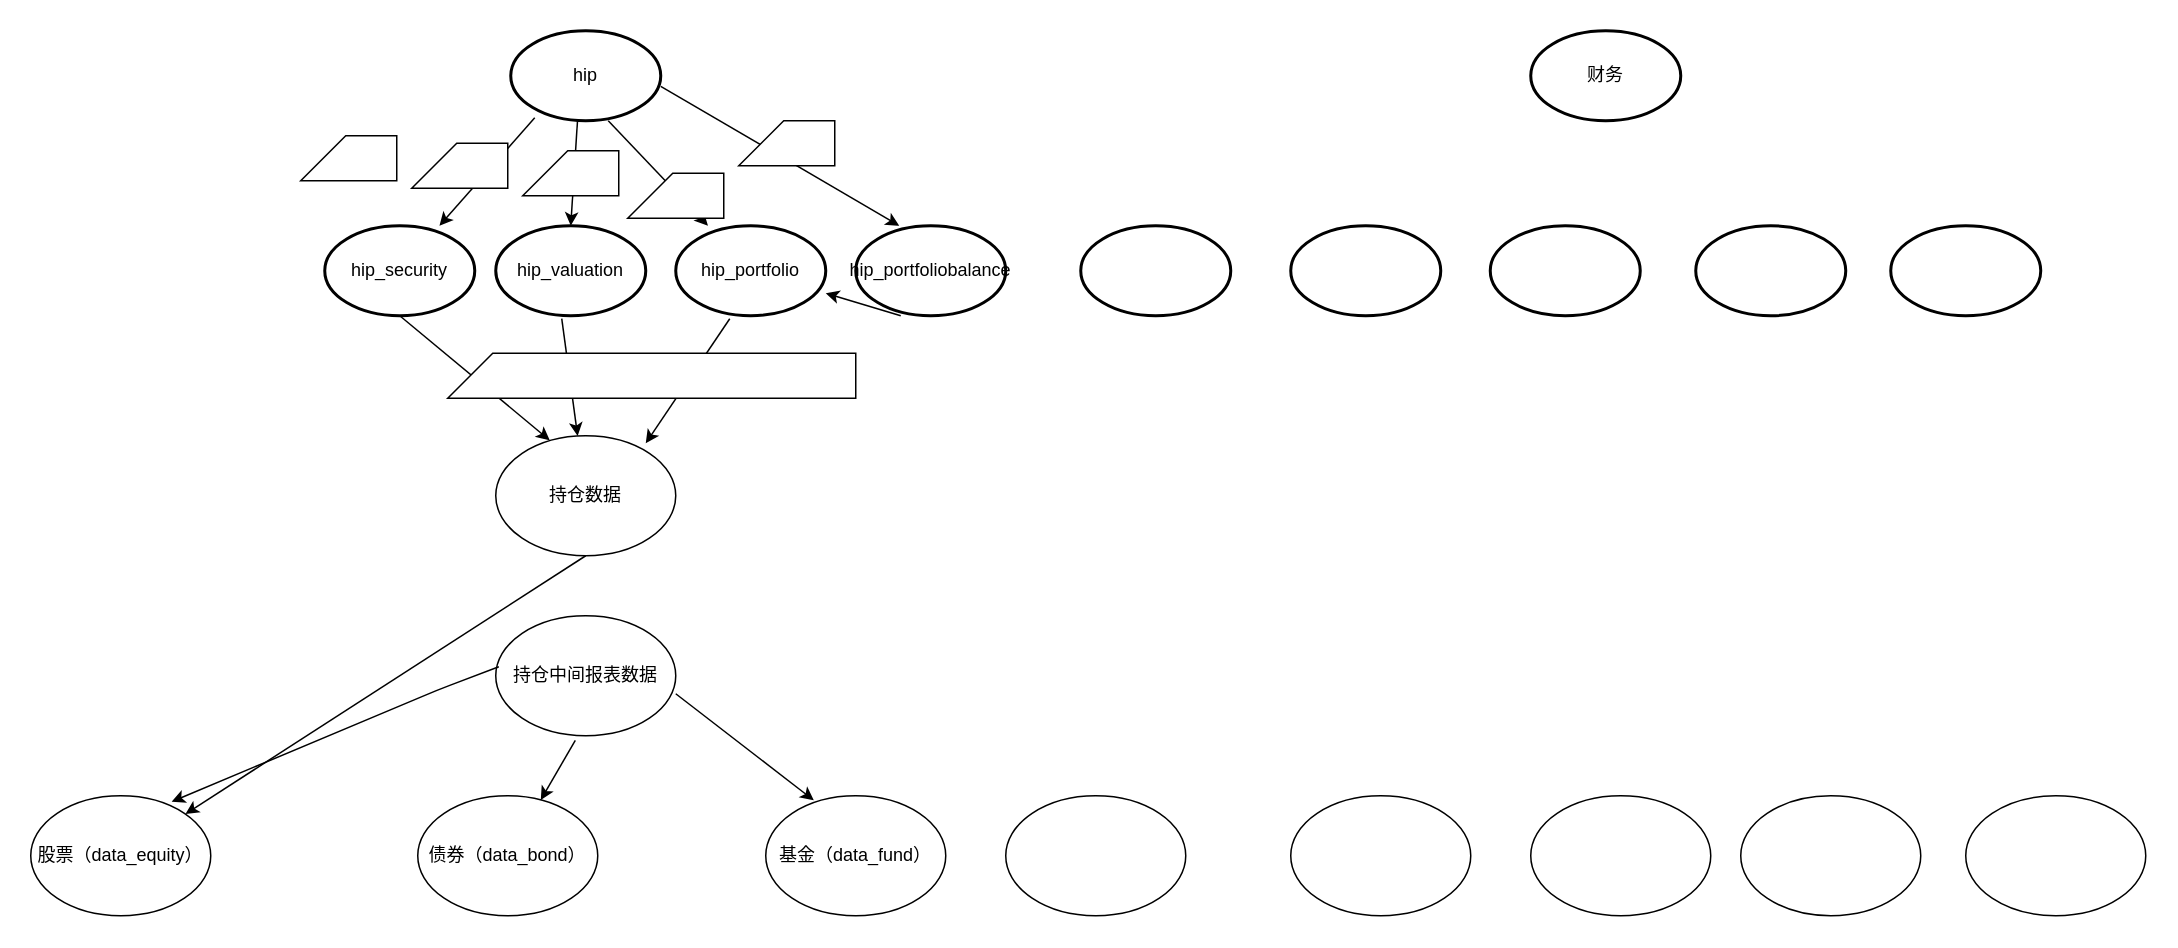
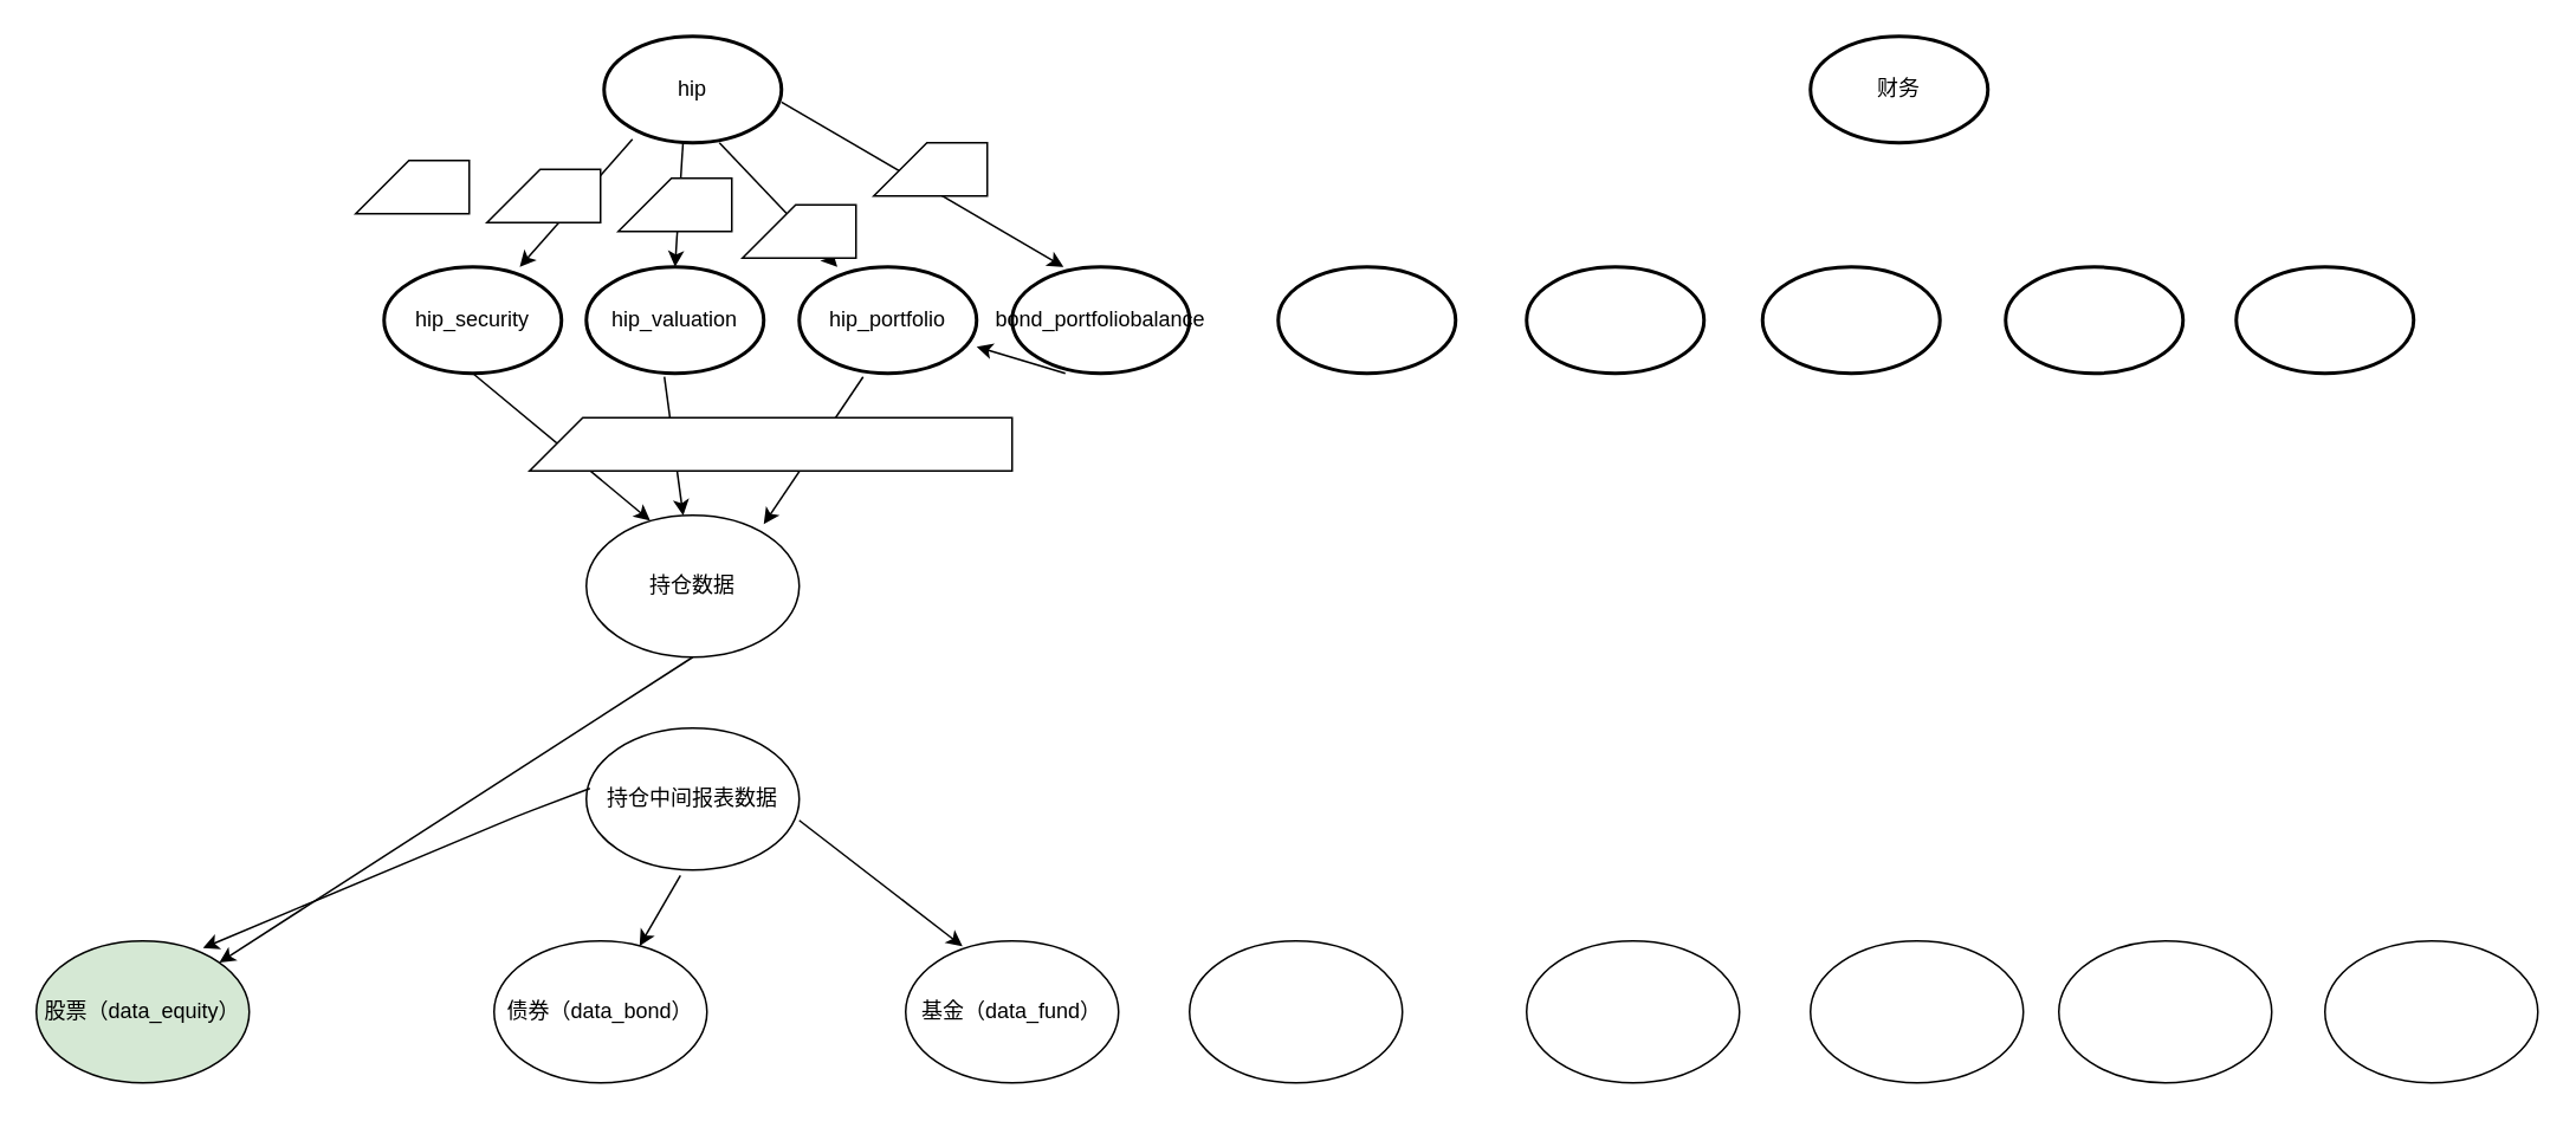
  <mxCell id="0" />
  <mxCell id="1" parent="0" />
  <mxCell id="2" value="" style="strokeWidth=2;html=1;shape=mxgraph.flowchart.start_1;whiteSpace=wrap;" parent="1" vertex="1"><mxGeometry x="720" y="150" width="100" height="60" as="geometry" /></mxCell>
  <mxCell id="3" value="" style="strokeWidth=2;html=1;shape=mxgraph.flowchart.start_1;whiteSpace=wrap;" parent="1" vertex="1"><mxGeometry x="860" y="150" width="100" height="60" as="geometry" /></mxCell>
  <mxCell id="4" value="" style="strokeWidth=2;html=1;shape=mxgraph.flowchart.start_1;whiteSpace=wrap;" parent="1" vertex="1"><mxGeometry x="993" y="150" width="100" height="60" as="geometry" /></mxCell>
  <mxCell id="5" value="" style="strokeWidth=2;html=1;shape=mxgraph.flowchart.start_1;whiteSpace=wrap;" parent="1" vertex="1"><mxGeometry x="1130" y="150" width="100" height="60" as="geometry" /></mxCell>
  <mxCell id="6" value="" style="strokeWidth=2;html=1;shape=mxgraph.flowchart.start_1;whiteSpace=wrap;" parent="1" vertex="1"><mxGeometry x="1260" y="150" width="100" height="60" as="geometry" /></mxCell>
- <mxCell id="7" value="hip_portfoliobalance" style="strokeWidth=2;html=1;shape=mxgraph.flowchart.start_1;whiteSpace=wrap;" parent="1" vertex="1"><mxGeometry x="570" y="150" width="100" height="60" as="geometry" /></mxCell>
+ <mxCell id="7" value="bond_portfoliobalance" style="strokeWidth=2;html=1;shape=mxgraph.flowchart.start_1;whiteSpace=wrap;" parent="1" vertex="1"><mxGeometry x="570" y="150" width="100" height="60" as="geometry" /></mxCell>
  <mxCell id="8" value="hip_portfolio" style="strokeWidth=2;html=1;shape=mxgraph.flowchart.start_1;whiteSpace=wrap;" parent="1" vertex="1"><mxGeometry x="450" y="150" width="100" height="60" as="geometry" /></mxCell>
  <mxCell id="9" value="hip_valuation" style="strokeWidth=2;html=1;shape=mxgraph.flowchart.start_1;whiteSpace=wrap;" parent="1" vertex="1"><mxGeometry x="330" y="150" width="100" height="60" as="geometry" /></mxCell>
  <mxCell id="10" value="hip_security" style="strokeWidth=2;html=1;shape=mxgraph.flowchart.start_1;whiteSpace=wrap;" parent="1" vertex="1"><mxGeometry x="216" y="150" width="100" height="60" as="geometry" /></mxCell>
  <mxCell id="11" value="hip" style="strokeWidth=2;html=1;shape=mxgraph.flowchart.start_1;whiteSpace=wrap;" parent="1" vertex="1"><mxGeometry x="340" y="20" width="100" height="60" as="geometry" /></mxCell>
  <mxCell id="12" value="财务" style="strokeWidth=2;html=1;shape=mxgraph.flowchart.start_1;whiteSpace=wrap;" parent="1" vertex="1"><mxGeometry x="1020" y="20" width="100" height="60" as="geometry" /></mxCell>
  <mxCell id="13" value="" style="endArrow=classic;html=1;exitX=0.16;exitY=0.967;exitDx=0;exitDy=0;exitPerimeter=0;" parent="1" source="11" target="10" edge="1"><mxGeometry width="50" height="50" relative="1" as="geometry"><mxPoint x="220" y="440" as="sourcePoint" /><mxPoint x="270" y="390" as="targetPoint" /></mxGeometry></mxCell>
  <mxCell id="14" value="" style="endArrow=classic;html=1;entryX=0.5;entryY=0;entryDx=0;entryDy=0;entryPerimeter=0;exitX=0.145;exitY=0.855;exitDx=0;exitDy=0;exitPerimeter=0;" parent="1" target="9" edge="1"><mxGeometry width="50" height="50" relative="1" as="geometry"><mxPoint x="384.5" y="80" as="sourcePoint" /><mxPoint x="295.5" y="159" as="targetPoint" /></mxGeometry></mxCell>
  <mxCell id="15" value="" style="endArrow=classic;html=1;entryX=0.29;entryY=0;entryDx=0;entryDy=0;entryPerimeter=0;exitX=1;exitY=0.617;exitDx=0;exitDy=0;exitPerimeter=0;" parent="1" source="11" target="7" edge="1"><mxGeometry width="50" height="50" relative="1" as="geometry"><mxPoint x="469" y="80" as="sourcePoint" /><mxPoint x="380" y="159" as="targetPoint" /></mxGeometry></mxCell>
  <mxCell id="16" value="" style="endArrow=classic;html=1;exitX=0.145;exitY=0.855;exitDx=0;exitDy=0;exitPerimeter=0;" parent="1" target="8" edge="1"><mxGeometry width="50" height="50" relative="1" as="geometry"><mxPoint x="405" y="80" as="sourcePoint" /><mxPoint x="316" y="159" as="targetPoint" /></mxGeometry></mxCell>
  <mxCell id="17" value="" style="shape=card;whiteSpace=wrap;html=1;" parent="1" vertex="1"><mxGeometry x="418" y="115" width="64" height="30" as="geometry" /></mxCell>
  <mxCell id="18" value="" style="shape=card;whiteSpace=wrap;html=1;" parent="1" vertex="1"><mxGeometry x="348" y="100" width="64" height="30" as="geometry" /></mxCell>
  <mxCell id="19" value="" style="shape=card;whiteSpace=wrap;html=1;" parent="1" vertex="1"><mxGeometry x="274" y="95" width="64" height="30" as="geometry" /></mxCell>
  <mxCell id="20" value="" style="shape=card;whiteSpace=wrap;html=1;" parent="1" vertex="1"><mxGeometry x="200" width="64" height="30" as="geometry" y="90" /></mxCell>
  <mxCell id="21" value="" style="shape=card;whiteSpace=wrap;html=1;" parent="1" vertex="1"><mxGeometry x="492" y="80" width="64" height="30" as="geometry" /></mxCell>
  <mxCell id="22" value="持仓数据" style="ellipse;whiteSpace=wrap;html=1;" parent="1" vertex="1"><mxGeometry x="330" y="290" width="120" height="80" as="geometry" /></mxCell>
- <mxCell id="23" value="股票（data_equity）" style="ellipse;whiteSpace=wrap;html=1;" vertex="1" parent="1"><mxGeometry x="20" y="530" width="120" height="80" as="geometry" /></mxCell>
+ <mxCell id="23" value="股票（data_equity）" style="ellipse;whiteSpace=wrap;html=1;fillColor=#d5e8d4;" vertex="1" parent="1"><mxGeometry x="20" y="530" width="120" height="80" as="geometry" /></mxCell>
  <mxCell id="24" value="债券（data_bond）" style="ellipse;whiteSpace=wrap;html=1;" vertex="1" parent="1"><mxGeometry x="278" y="530" width="120" height="80" as="geometry" /></mxCell>
  <mxCell id="25" value="基金（data_fund）" style="ellipse;whiteSpace=wrap;html=1;" vertex="1" parent="1"><mxGeometry x="510" y="530" width="120" height="80" as="geometry" /></mxCell>
  <mxCell id="26" value="" style="ellipse;whiteSpace=wrap;html=1;" vertex="1" parent="1"><mxGeometry x="670" y="530" width="120" height="80" as="geometry" /></mxCell>
  <mxCell id="27" value="" style="ellipse;whiteSpace=wrap;html=1;" vertex="1" parent="1"><mxGeometry x="1310" y="530" width="120" height="80" as="geometry" /></mxCell>
  <mxCell id="28" value="" style="ellipse;whiteSpace=wrap;html=1;" vertex="1" parent="1"><mxGeometry x="1160" y="530" width="120" height="80" as="geometry" /></mxCell>
  <mxCell id="29" value="" style="ellipse;whiteSpace=wrap;html=1;" vertex="1" parent="1"><mxGeometry x="1020" y="530" width="120" height="80" as="geometry" /></mxCell>
  <mxCell id="30" value="" style="ellipse;whiteSpace=wrap;html=1;" vertex="1" parent="1"><mxGeometry x="860" y="530" width="120" height="80" as="geometry" /></mxCell>
  <mxCell id="31" value="持仓中间报表数据" style="ellipse;whiteSpace=wrap;html=1;" vertex="1" parent="1"><mxGeometry x="330" y="410" width="120" height="80" as="geometry" /></mxCell>
  <mxCell id="32" value="" style="endArrow=classic;html=1;entryX=0.783;entryY=0.05;entryDx=0;entryDy=0;entryPerimeter=0;exitX=0.017;exitY=0.425;exitDx=0;exitDy=0;exitPerimeter=0;" edge="1" parent="1" source="31" target="23"><mxGeometry width="50" height="50" relative="1" as="geometry"><mxPoint x="320" y="450" as="sourcePoint" /><mxPoint x="180" y="480" as="targetPoint" /><Array as="points"><mxPoint x="290" y="460" /></Array></mxGeometry></mxCell>
  <mxCell id="33" value="" style="endArrow=classic;html=1;entryX=0.267;entryY=0.038;entryDx=0;entryDy=0;entryPerimeter=0;exitX=1;exitY=0.65;exitDx=0;exitDy=0;exitPerimeter=0;" edge="1" parent="1" source="31" target="25"><mxGeometry width="50" height="50" relative="1" as="geometry"><mxPoint x="342" y="454" as="sourcePoint" /><mxPoint x="124" y="544" as="targetPoint" /><Array as="points" /></mxGeometry></mxCell>
  <mxCell id="34" value="" style="endArrow=classic;html=1;exitX=0.442;exitY=1.038;exitDx=0;exitDy=0;exitPerimeter=0;" edge="1" parent="1" source="31" target="24"><mxGeometry width="50" height="50" relative="1" as="geometry"><mxPoint x="20" y="690" as="sourcePoint" /><mxPoint x="70" y="640" as="targetPoint" /></mxGeometry></mxCell>
  <mxCell id="35" value="" style="endArrow=classic;html=1;exitX=0.5;exitY=1;exitDx=0;exitDy=0;exitPerimeter=0;entryX=0.3;entryY=0.038;entryDx=0;entryDy=0;entryPerimeter=0;" edge="1" parent="1" source="10" target="22"><mxGeometry width="50" height="50" relative="1" as="geometry"><mxPoint x="20" y="690" as="sourcePoint" /><mxPoint x="70" y="640" as="targetPoint" /></mxGeometry></mxCell>
  <mxCell id="36" value="" style="endArrow=classic;html=1;exitX=0.3;exitY=1;exitDx=0;exitDy=0;exitPerimeter=0;" edge="1" parent="1" source="7" target="8"><mxGeometry width="50" height="50" relative="1" as="geometry"><mxPoint x="296" y="240" as="sourcePoint" /><mxPoint x="396" y="323" as="targetPoint" /></mxGeometry></mxCell>
  <mxCell id="37" value="" style="endArrow=classic;html=1;exitX=0.44;exitY=1.033;exitDx=0;exitDy=0;exitPerimeter=0;" edge="1" parent="1" source="9" target="22"><mxGeometry width="50" height="50" relative="1" as="geometry"><mxPoint x="362" y="240" as="sourcePoint" /><mxPoint x="462" y="323" as="targetPoint" /></mxGeometry></mxCell>
  <mxCell id="38" value="" style="endArrow=classic;html=1;exitX=0.36;exitY=1.033;exitDx=0;exitDy=0;exitPerimeter=0;" edge="1" parent="1" source="8"><mxGeometry width="50" height="50" relative="1" as="geometry"><mxPoint x="316" y="260" as="sourcePoint" /><mxPoint x="430" y="295" as="targetPoint" /></mxGeometry></mxCell>
  <mxCell id="39" value="" style="endArrow=classic;html=1;exitX=0.5;exitY=1;exitDx=0;exitDy=0;" edge="1" parent="1" source="22" target="23"><mxGeometry width="50" height="50" relative="1" as="geometry"><mxPoint x="20" y="690" as="sourcePoint" /><mxPoint x="70" y="640" as="targetPoint" /></mxGeometry></mxCell>
  <mxCell id="40" value="" style="shape=card;whiteSpace=wrap;html=1;" vertex="1" parent="1"><mxGeometry x="298" y="235" width="272" height="30" as="geometry" /></mxCell>
